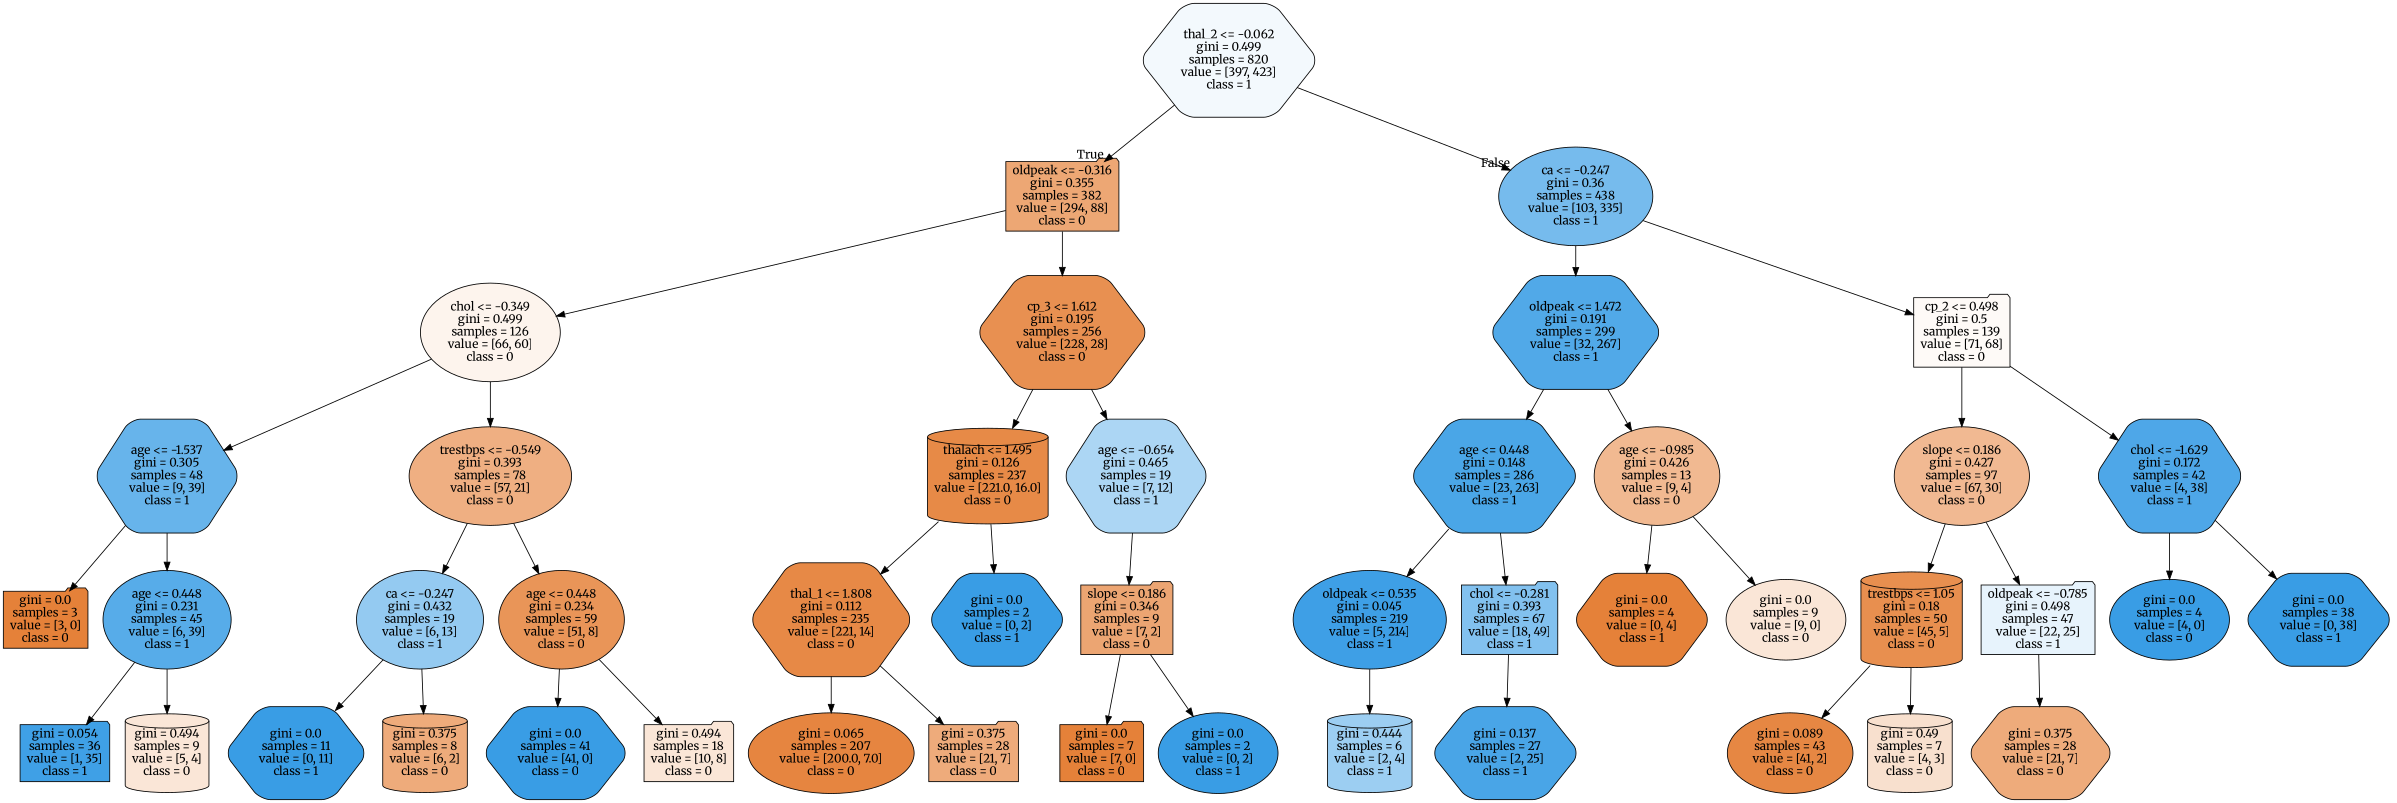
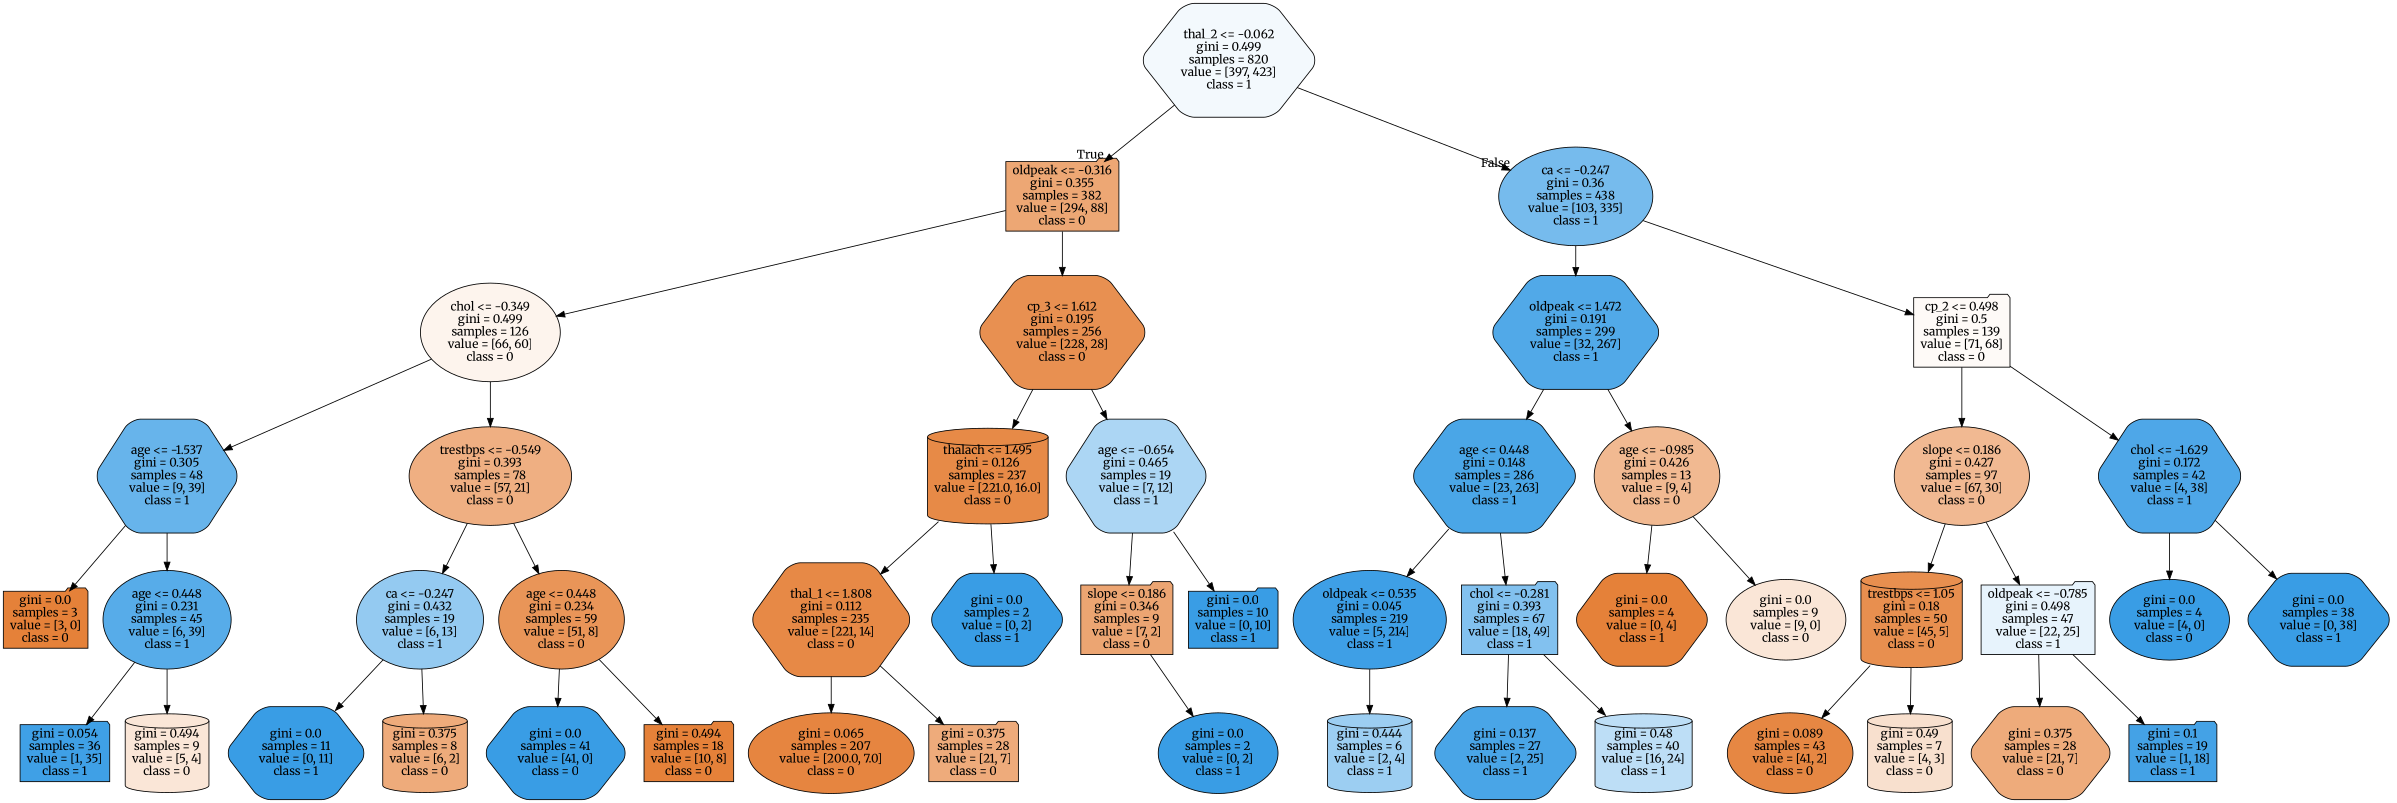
  digraph {
    fontname=Merriweather
    node [color=black fillcolor="#399de5" fontname=Merriweather shape=hexagon style="filled, rounded"]
    edge [fontname=Merriweather]
    n1 [fillcolor="#f3f9fd" label="thal_2 <= -0.062\ngini = 0.499\nsamples = 820\nvalue = [397, 423]\nclass = 1"]
    n2 [fillcolor="#eda774" label="oldpeak <= -0.316\ngini = 0.355\nsamples = 382\nvalue = [294, 88]\nclass = 0" shape=folder]
    n3 [fillcolor="#76bbed" label="ca <= -0.247\ngini = 0.36\nsamples = 438\nvalue = [103, 335]\nclass = 1" shape=ellipse]
    n4 [fillcolor="#fdf4ed" label="chol <= -0.349\ngini = 0.499\nsamples = 126\nvalue = [66, 60]\nclass = 0" shape=ellipse]
    n5 [fillcolor="#e89051" label="cp_3 <= 1.612\ngini = 0.195\nsamples = 256\nvalue = [228, 28]\nclass = 0"]
    n6 [fillcolor="#51a9e8" label="oldpeak <= 1.472\ngini = 0.191\nsamples = 299\nvalue = [32, 267]\nclass = 1"]
    n7 [fillcolor="#fefaf7" label="cp_2 <= 0.498\ngini = 0.5\nsamples = 139\nvalue = [71, 68]\nclass = 0" shape=folder]
    n8 [fillcolor="#67b4eb" label="age <= -1.537\ngini = 0.305\nsamples = 48\nvalue = [9, 39]\nclass = 1"]
    n9 [fillcolor="#efaf82" label="trestbps <= -0.549\ngini = 0.393\nsamples = 78\nvalue = [57, 21]\nclass = 0" shape=ellipse]
    n10 [fillcolor="#e78a47" label="thalach <= 1.495\ngini = 0.126\nsamples = 237\nvalue = [221.0, 16.0]\nclass = 0" shape=cylinder]
    n11 [fillcolor="#acd6f4" label="age <= -0.654\ngini = 0.465\nsamples = 19\nvalue = [7, 12]\nclass = 1"]
    n12 [fillcolor="#e58139" label="gini = 0.0\nsamples = 3\nvalue = [3, 0]\nclass = 0" shape=folder]
    n13 [fillcolor="#57ace9" label="age <= 0.448\ngini = 0.231\nsamples = 45\nvalue = [6, 39]\nclass = 1" shape=ellipse]
    n14 [fillcolor="#94caf1" label="ca <= -0.247\ngini = 0.432\nsamples = 19\nvalue = [6, 13]\nclass = 1" shape=ellipse]
    n15 [fillcolor="#e99558" label="age <= 0.448\ngini = 0.234\nsamples = 59\nvalue = [51, 8]\nclass = 0" shape=ellipse]
    n16 [fillcolor="#3fa0e6" label="gini = 0.054\nsamples = 36\nvalue = [1, 35]\nclass = 1" shape=folder]
    n17 [fillcolor="#fae6d7" label="gini = 0.494\nsamples = 9\nvalue = [5, 4]\nclass = 0" shape=cylinder]
    n18 [label="gini = 0.0\nsamples = 11\nvalue = [0, 11]\nclass = 1"]
    n19 [fillcolor="#eeab7b" label="gini = 0.375\nsamples = 8\nvalue = [6, 2]\nclass = 0" shape=cylinder]
    n20 [label="gini = 0.0\nsamples = 41\nvalue = [41, 0]\nclass = 0"]
-   n21 [fillcolor="#fae6d7" label="gini = 0.494\nsamples = 18\nvalue = [10, 8]\nclass = 0" shape=folder]
+   n21 [fillcolor="#e58139" label="gini = 0.494\nsamples = 18\nvalue = [10, 8]\nclass = 0" shape=folder]
    n22 [fillcolor="#e78946" label="thal_1 <= 1.808\ngini = 0.112\nsamples = 235\nvalue = [221, 14]\nclass = 0"]
    n23 [label="gini = 0.0\nsamples = 2\nvalue = [0, 2]\nclass = 1"]
    n24 [fillcolor="#eca572" label="slope <= 0.186\ngini = 0.346\nsamples = 9\nvalue = [7, 2]\nclass = 0" shape=folder]
+   n25 [label="gini = 0.0\nsamples = 10\nvalue = [0, 10]\nclass = 1" shape=folder]
    n26 [fillcolor="#e68540" label="gini = 0.065\nsamples = 207\nvalue = [200.0, 7.0]\nclass = 0" shape=ellipse]
    n27 [fillcolor="#eeab7b" label="gini = 0.375\nsamples = 28\nvalue = [21, 7]\nclass = 0" shape=folder]
-   n28 [fillcolor="#e58139" label="gini = 0.0\nsamples = 7\nvalue = [7, 0]\nclass = 0" shape=folder]
    n29 [label="gini = 0.0\nsamples = 2\nvalue = [0, 2]\nclass = 1" shape=ellipse]
    n30 [fillcolor="#4aa6e7" label="age <= 0.448\ngini = 0.148\nsamples = 286\nvalue = [23, 263]\nclass = 1"]
    n31 [fillcolor="#f1b991" label="age <= -0.985\ngini = 0.426\nsamples = 13\nvalue = [9, 4]\nclass = 0" shape=ellipse]
    n32 [fillcolor="#f1b992" label="slope <= 0.186\ngini = 0.427\nsamples = 97\nvalue = [67, 30]\nclass = 0" shape=ellipse]
    n33 [fillcolor="#4ea7e8" label="chol <= -1.629\ngini = 0.172\nsamples = 42\nvalue = [4, 38]\nclass = 1"]
    n34 [fillcolor="#3e9fe6" label="oldpeak <= 0.535\ngini = 0.045\nsamples = 219\nvalue = [5, 214]\nclass = 1" shape=ellipse]
    n35 [fillcolor="#82c1ef" label="chol <= -0.281\ngini = 0.393\nsamples = 67\nvalue = [18, 49]\nclass = 1" shape=folder]
    n36 [fillcolor="#e58139" label="gini = 0.0\nsamples = 4\nvalue = [0, 4]\nclass = 1"]
    n37 [fillcolor="#fae6d7" label="gini = 0.0\nsamples = 9\nvalue = [9, 0]\nclass = 0" shape=ellipse]
    n38 [fillcolor="#9ccef2" label="gini = 0.444\nsamples = 6\nvalue = [2, 4]\nclass = 1" shape=cylinder]
    n39 [fillcolor="#49a5e7" label="gini = 0.137\nsamples = 27\nvalue = [2, 25]\nclass = 1"]
+   n40 [fillcolor="#bddef6" label="gini = 0.48\nsamples = 40\nvalue = [16, 24]\nclass = 1" shape=cylinder]
    n41 [fillcolor="#e88f4f" label="trestbps <= 1.05\ngini = 0.18\nsamples = 50\nvalue = [45, 5]\nclass = 0" shape=cylinder]
    n42 [fillcolor="#e7f3fc" label="oldpeak <= -0.785\ngini = 0.498\nsamples = 47\nvalue = [22, 25]\nclass = 1" shape=folder]
    n43 [label="gini = 0.0\nsamples = 4\nvalue = [4, 0]\nclass = 0" shape=ellipse]
    n44 [label="gini = 0.0\nsamples = 38\nvalue = [0, 38]\nclass = 1"]
    n45 [fillcolor="#e68743" label="gini = 0.089\nsamples = 43\nvalue = [41, 2]\nclass = 0" shape=ellipse]
    n46 [fillcolor="#f8e0ce" label="gini = 0.49\nsamples = 7\nvalue = [4, 3]\nclass = 0" shape=cylinder]
    n47 [fillcolor="#eeab7b" label="gini = 0.375\nsamples = 28\nvalue = [21, 7]\nclass = 0"]
+   n48 [fillcolor="#44a2e6" label="gini = 0.1\nsamples = 19\nvalue = [1, 18]\nclass = 1" shape=folder]
    n1 -> n2 [headlabel=True labelangle=45 labeldistance=2.5]
    n1 -> n3 [headlabel=False labelangle=-45 labeldistance=2.5]
    n2 -> n4
    n2 -> n5
    n3 -> n6
    n3 -> n7
    n4 -> n8
    n4 -> n9
    n5 -> n10
    n5 -> n11
    n6 -> n30
    n6 -> n31
    n7 -> n32
    n7 -> n33
    n8 -> n12
    n8 -> n13
    n9 -> n14
    n9 -> n15
    n10 -> n22
    n10 -> n23
    n11 -> n24
+   n11 -> n25
    n13 -> n16
    n13 -> n17
    n14 -> n18
    n14 -> n19
    n15 -> n20
    n15 -> n21
    n22 -> n26
    n22 -> n27
-   n24 -> n28
    n24 -> n29
    n30 -> n34
    n30 -> n35
    n31 -> n36
    n31 -> n37
    n32 -> n41
    n32 -> n42
    n33 -> n43
    n33 -> n44
    n34 -> n38
    n35 -> n39
+   n35 -> n40
    n41 -> n45
    n41 -> n46
    n42 -> n47
+   n42 -> n48
  }
